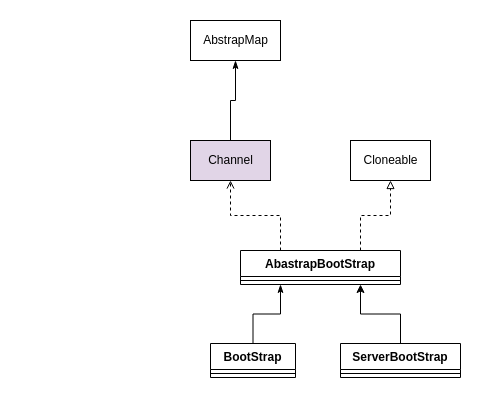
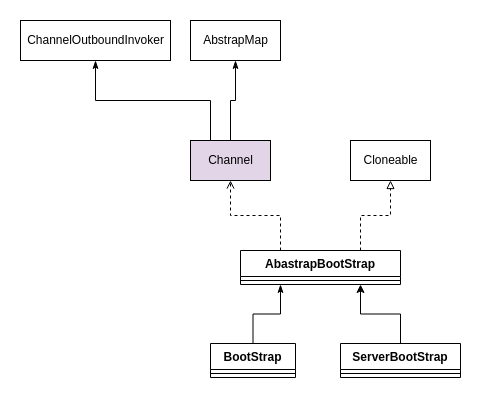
  <mxCell id="0" />
  <mxCell id="1" parent="0" />
  <mxCell id="2" style="edgeStyle=orthogonalEdgeStyle;rounded=0;orthogonalLoop=1;jettySize=auto;html=1;entryX=0.75;entryY=1;entryDx=0;entryDy=0;" edge="1" parent="1" source="3" target="7"><mxGeometry relative="1" as="geometry" /></mxCell>
  <mxCell id="3" value="ServerBootStrap" style="swimlane;fontStyle=1;align=center;verticalAlign=top;childLayout=stackLayout;horizontal=1;startSize=26;horizontalStack=0;resizeParent=1;resizeParentMax=0;resizeLast=0;collapsible=1;marginBottom=0;" vertex="1" parent="1"><mxGeometry x="340" y="343" width="120" height="34" as="geometry" /></mxCell>
  <mxCell id="4" value="" style="line;strokeWidth=1;fillColor=none;align=left;verticalAlign=middle;spacingTop=-1;spacingLeft=3;spacingRight=3;rotatable=0;labelPosition=right;points=[];portConstraint=eastwest;" vertex="1" parent="3"><mxGeometry y="26" width="120" height="8" as="geometry" /></mxCell>
  <mxCell id="5" style="edgeStyle=orthogonalEdgeStyle;rounded=0;orthogonalLoop=1;jettySize=auto;html=1;exitX=0.25;exitY=0;exitDx=0;exitDy=0;entryX=0.5;entryY=1;entryDx=0;entryDy=0;dashed=1;endArrow=open;endFill=0;" edge="1" parent="1" source="7" target="11"><mxGeometry relative="1" as="geometry" /></mxCell>
  <mxCell id="6" style="edgeStyle=orthogonalEdgeStyle;rounded=0;orthogonalLoop=1;jettySize=auto;html=1;exitX=0.75;exitY=0;exitDx=0;exitDy=0;entryX=0.5;entryY=1;entryDx=0;entryDy=0;dashed=1;endArrow=block;endFill=0;" edge="1" parent="1" source="7" target="12"><mxGeometry relative="1" as="geometry" /></mxCell>
  <mxCell id="7" value="AbastrapBootStrap" style="swimlane;fontStyle=1;align=center;verticalAlign=top;childLayout=stackLayout;horizontal=1;startSize=26;horizontalStack=0;resizeParent=1;resizeParentMax=0;resizeLast=0;collapsible=1;marginBottom=0;" vertex="1" parent="1"><mxGeometry x="240" y="250" width="160" height="34" as="geometry" /></mxCell>
  <mxCell id="8" value="" style="line;strokeWidth=1;fillColor=none;align=left;verticalAlign=middle;spacingTop=-1;spacingLeft=3;spacingRight=3;rotatable=0;labelPosition=right;points=[];portConstraint=eastwest;" vertex="1" parent="7"><mxGeometry y="26" width="160" height="8" as="geometry" /></mxCell>
+ <mxCell id="9" style="edgeStyle=orthogonalEdgeStyle;rounded=0;orthogonalLoop=1;jettySize=auto;html=1;exitX=0.25;exitY=0;exitDx=0;exitDy=0;entryX=0.5;entryY=1;entryDx=0;entryDy=0;endArrow=classicThin;endFill=1;" edge="1" parent="1" source="11" target="16"><mxGeometry relative="1" as="geometry" /></mxCell>
  <mxCell id="10" style="edgeStyle=orthogonalEdgeStyle;rounded=0;orthogonalLoop=1;jettySize=auto;html=1;entryX=0.5;entryY=1;entryDx=0;entryDy=0;endArrow=classicThin;endFill=1;" edge="1" parent="1" source="11" target="17"><mxGeometry relative="1" as="geometry" /></mxCell>
  <mxCell id="11" value="Channel" style="html=1;fillColor=#e1d5e7;" vertex="1" parent="1"><mxGeometry x="190" y="140" width="80" height="40" as="geometry" /></mxCell>
  <mxCell id="12" value="Cloneable" style="html=1;" vertex="1" parent="1"><mxGeometry x="350" y="140" width="80" height="40" as="geometry" /></mxCell>
  <mxCell id="13" style="edgeStyle=orthogonalEdgeStyle;rounded=0;orthogonalLoop=1;jettySize=auto;html=1;entryX=0.25;entryY=1;entryDx=0;entryDy=0;endArrow=classicThin;endFill=1;" edge="1" parent="1" source="14" target="7"><mxGeometry relative="1" as="geometry" /></mxCell>
  <mxCell id="14" value="BootStrap" style="swimlane;fontStyle=1;align=center;verticalAlign=top;childLayout=stackLayout;horizontal=1;startSize=26;horizontalStack=0;resizeParent=1;resizeParentMax=0;resizeLast=0;collapsible=1;marginBottom=0;" vertex="1" parent="1"><mxGeometry x="210" y="343" width="85" height="34" as="geometry" /></mxCell>
  <mxCell id="15" value="" style="line;strokeWidth=1;fillColor=none;align=left;verticalAlign=middle;spacingTop=-1;spacingLeft=3;spacingRight=3;rotatable=0;labelPosition=right;points=[];portConstraint=eastwest;" vertex="1" parent="14"><mxGeometry y="26" width="85" height="8" as="geometry" /></mxCell>
+ <mxCell id="16" value="ChannelOutboundInvoker" style="html=1;" vertex="1" parent="1"><mxGeometry x="20" y="20" width="150" height="40" as="geometry" /></mxCell>
  <mxCell id="17" value="AbstrapMap" style="html=1;" vertex="1" parent="1"><mxGeometry x="190" y="20" width="90" height="40" as="geometry" /></mxCell>
